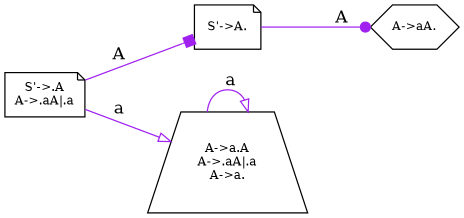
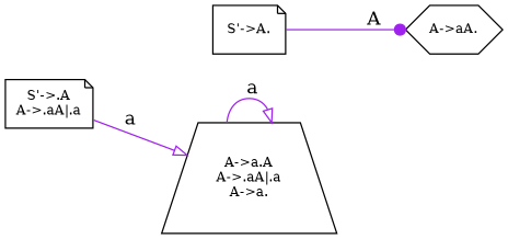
  digraph {
    rankdir=LR
    node [fontsize=10 shape=note]
    edge [arrowhead=onormal color=purple]
    n1 [label="S'->.A\nA->.aA|.a\n"]
    n2 [label="S'->A.\n"]
    n3 [label="A->a.A\nA->.aA|.a\nA->a.\n" shape=trapezium]
    n4 [label="A->aA.\n" shape=hexagon]
-   n1 -> n2 [arrowhead=box label=" A\n"]
    n1 -> n3 [label=" a\n"]
    n2 -> n4 [arrowhead=dot label=" A\n"]
    n3 -> n3 [label=" a\n"]
  }
